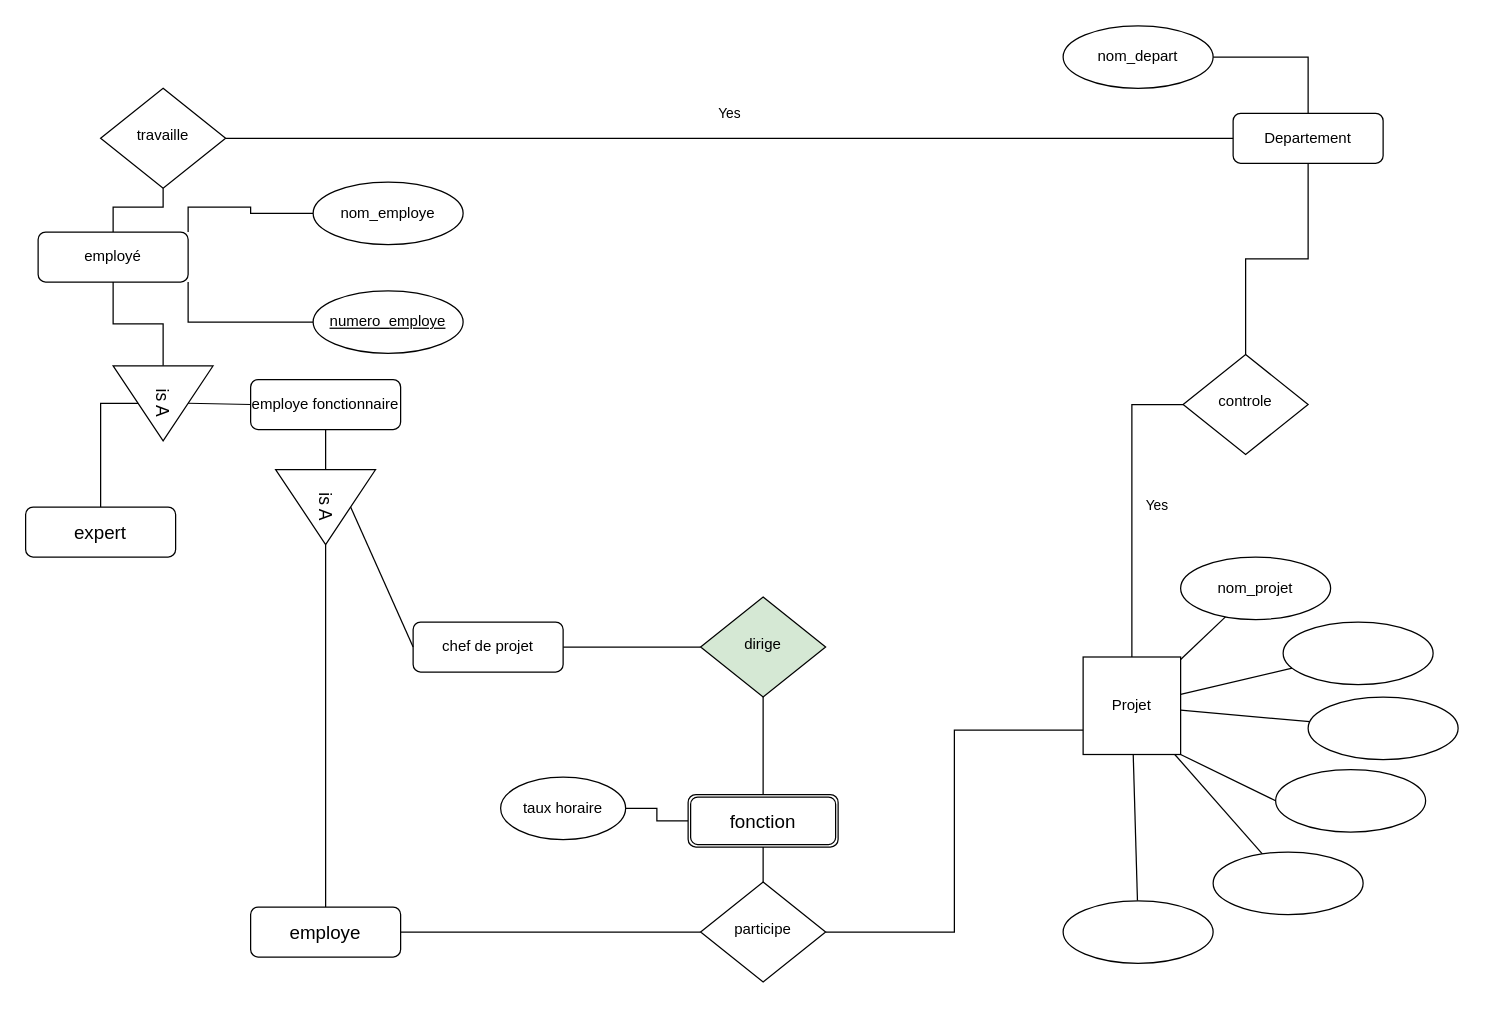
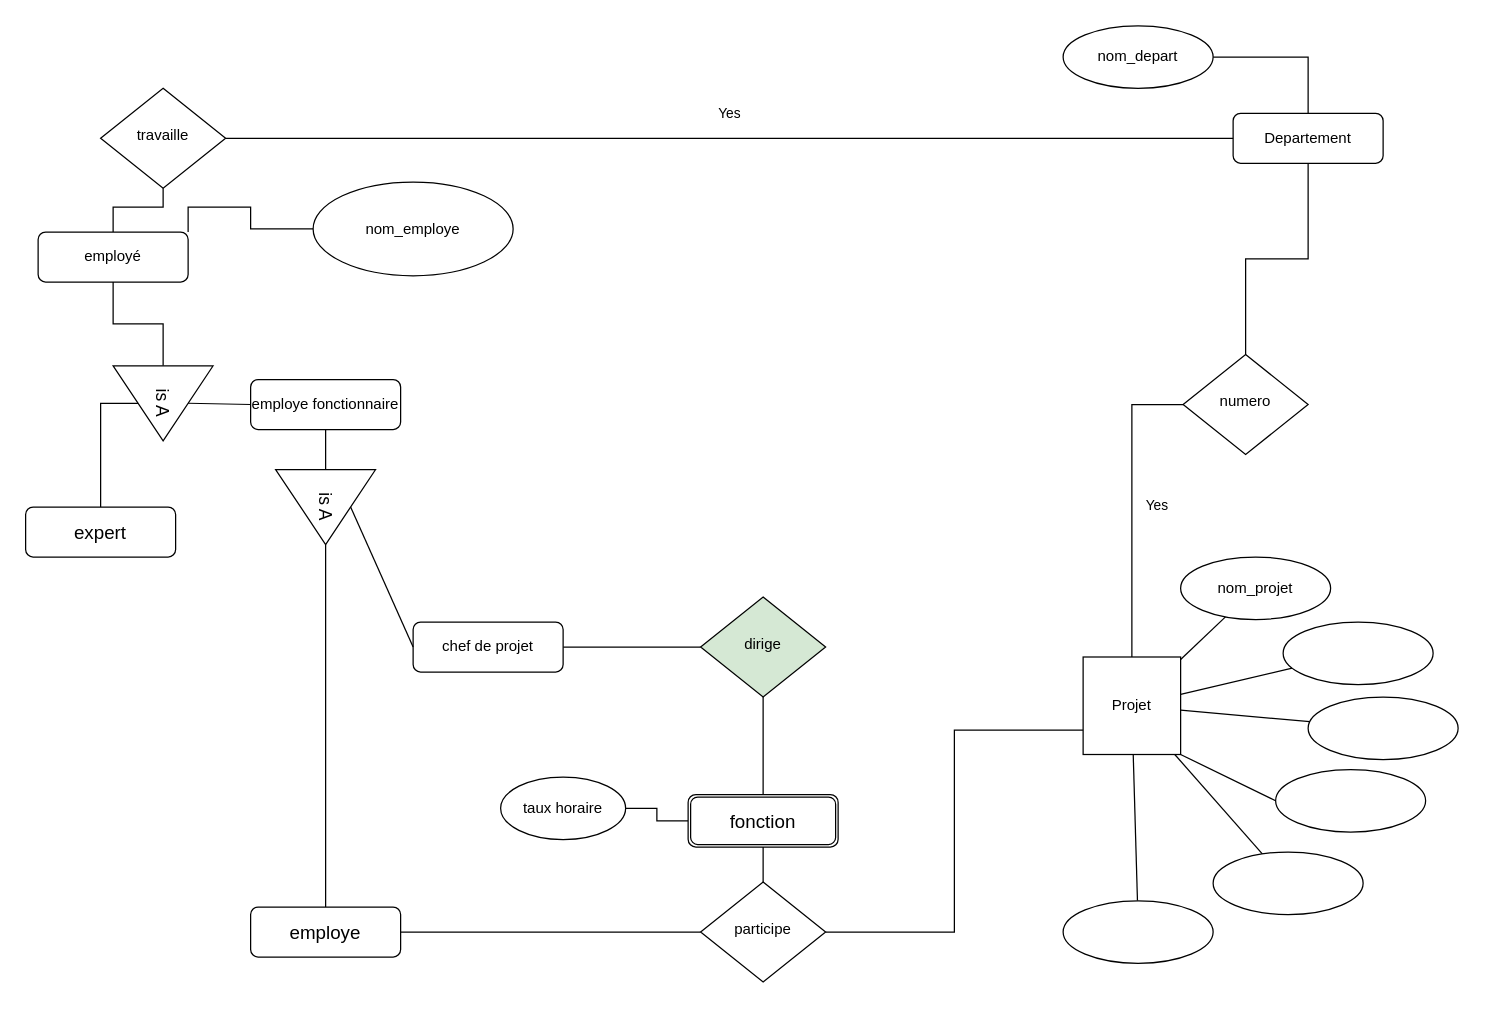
  <mxCell id="0" />
  <mxCell id="1" parent="0" />
  <mxCell id="2" value="" style="rounded=0;html=1;jettySize=auto;orthogonalLoop=1;fontSize=11;endArrow=none;endFill=0;endSize=8;strokeWidth=1;shadow=0;labelBackgroundColor=none;edgeStyle=orthogonalEdgeStyle;" parent="1" source="3" target="5" edge="1"><mxGeometry relative="1" as="geometry" /></mxCell>
  <mxCell id="3" value="Departement" style="rounded=1;whiteSpace=wrap;html=1;fontSize=12;glass=0;strokeWidth=1;shadow=0;" parent="1" vertex="1"><mxGeometry x="986" y="90" width="120" height="40" as="geometry" /></mxCell>
  <mxCell id="4" value="Yes" style="rounded=0;html=1;jettySize=auto;orthogonalLoop=1;fontSize=11;endArrow=none;endFill=0;endSize=8;strokeWidth=1;shadow=0;labelBackgroundColor=none;edgeStyle=orthogonalEdgeStyle;" parent="1" source="5" target="9" edge="1"><mxGeometry y="20" relative="1" as="geometry"><mxPoint as="offset" /><mxPoint x="1046" y="473" as="targetPoint" /></mxGeometry></mxCell>
- <mxCell id="5" value="controle" style="rhombus;whiteSpace=wrap;html=1;shadow=0;fontFamily=Helvetica;fontSize=12;align=center;strokeWidth=1;spacing=6;spacingTop=-4;" parent="1" vertex="1"><mxGeometry x="946" y="283" width="100" height="80" as="geometry" /></mxCell>
+ <mxCell id="5" value="numero" style="rhombus;whiteSpace=wrap;html=1;shadow=0;fontFamily=Helvetica;fontSize=12;align=center;strokeWidth=1;spacing=6;spacingTop=-4;" parent="1" vertex="1"><mxGeometry x="946" y="283" width="100" height="80" as="geometry" /></mxCell>
  <mxCell id="6" value="" style="rounded=0;orthogonalLoop=1;jettySize=auto;html=1;fontSize=15;startArrow=none;startFill=0;endArrow=none;endFill=0;" edge="1" parent="1" source="9" target="12"><mxGeometry relative="1" as="geometry" /></mxCell>
  <mxCell id="7" value="" style="rounded=0;orthogonalLoop=1;jettySize=auto;html=1;fontSize=15;startArrow=none;startFill=0;endArrow=none;endFill=0;" edge="1" parent="1" source="9" target="13"><mxGeometry relative="1" as="geometry" /></mxCell>
  <mxCell id="8" value="" style="rounded=0;orthogonalLoop=1;jettySize=auto;html=1;fontSize=15;startArrow=none;startFill=0;endArrow=none;endFill=0;" edge="1" parent="1" source="9" target="14"><mxGeometry relative="1" as="geometry" /></mxCell>
  <mxCell id="9" value="Projet" style="whiteSpace=wrap;html=1;aspect=fixed;" vertex="1" parent="1"><mxGeometry x="866" y="525" width="78" height="78" as="geometry" /></mxCell>
  <mxCell id="10" value="" style="edgeStyle=none;rounded=0;orthogonalLoop=1;jettySize=auto;html=1;fontSize=15;startArrow=none;startFill=0;endArrow=none;endFill=0;" edge="1" parent="1" source="11" target="9"><mxGeometry relative="1" as="geometry" /></mxCell>
  <mxCell id="11" value="" style="ellipse;whiteSpace=wrap;html=1;" vertex="1" parent="1"><mxGeometry x="1026" y="497" width="120" height="50" as="geometry" /></mxCell>
  <mxCell id="12" value="nom_projet" style="ellipse;whiteSpace=wrap;html=1;" vertex="1" parent="1"><mxGeometry x="944" y="445" width="120" height="50" as="geometry" /></mxCell>
  <mxCell id="13" value="" style="ellipse;whiteSpace=wrap;html=1;" vertex="1" parent="1"><mxGeometry x="1046" y="557" width="120" height="50" as="geometry" /></mxCell>
  <mxCell id="14" value="" style="ellipse;whiteSpace=wrap;html=1;" vertex="1" parent="1"><mxGeometry x="970" y="681" width="120" height="50" as="geometry" /></mxCell>
  <mxCell id="15" value="" style="edgeStyle=none;rounded=0;orthogonalLoop=1;jettySize=auto;html=1;fontSize=15;startArrow=none;startFill=0;endArrow=none;endFill=0;" edge="1" parent="1" source="16" target="9"><mxGeometry relative="1" as="geometry" /></mxCell>
  <mxCell id="16" value="" style="ellipse;whiteSpace=wrap;html=1;" vertex="1" parent="1"><mxGeometry x="850" y="720" width="120" height="50" as="geometry" /></mxCell>
  <mxCell id="17" value="" style="rounded=0;html=1;jettySize=auto;orthogonalLoop=1;fontSize=11;endArrow=none;endFill=0;endSize=8;strokeWidth=1;shadow=0;labelBackgroundColor=none;edgeStyle=orthogonalEdgeStyle;exitX=1;exitY=0.5;exitDx=0;exitDy=0;" edge="1" parent="1" source="33" target="18"><mxGeometry relative="1" as="geometry"><mxPoint x="640" y="537" as="sourcePoint" /></mxGeometry></mxCell>
  <mxCell id="18" value="dirige" style="rhombus;whiteSpace=wrap;html=1;shadow=0;fontFamily=Helvetica;fontSize=12;align=center;strokeWidth=1;spacing=6;spacingTop=-4;fillColor=#d5e8d4;" vertex="1" parent="1"><mxGeometry x="560" y="477" width="100" height="80" as="geometry" /></mxCell>
  <mxCell id="19" value="" style="edgeStyle=orthogonalEdgeStyle;rounded=0;orthogonalLoop=1;jettySize=auto;html=1;fontSize=15;startArrow=none;startFill=0;endArrow=none;endFill=0;" edge="1" parent="1" source="20" target="42"><mxGeometry relative="1" as="geometry" /></mxCell>
  <mxCell id="20" value="taux horaire" style="ellipse;whiteSpace=wrap;html=1;" vertex="1" parent="1"><mxGeometry x="400" y="621" width="100" height="50" as="geometry" /></mxCell>
  <mxCell id="21" value="" style="edgeStyle=orthogonalEdgeStyle;rounded=0;orthogonalLoop=1;jettySize=auto;html=1;fontSize=15;startArrow=none;startFill=0;endArrow=none;endFill=0;" edge="1" parent="1" source="23" target="28"><mxGeometry relative="1" as="geometry" /></mxCell>
  <mxCell id="22" value="" style="edgeStyle=orthogonalEdgeStyle;rounded=0;orthogonalLoop=1;jettySize=auto;html=1;fontSize=15;startArrow=none;startFill=0;endArrow=none;endFill=0;" edge="1" parent="1" source="23" target="25"><mxGeometry relative="1" as="geometry" /></mxCell>
  <mxCell id="23" value="employé" style="rounded=1;whiteSpace=wrap;html=1;fontSize=12;glass=0;strokeWidth=1;shadow=0;" vertex="1" parent="1"><mxGeometry x="30" y="185" width="120" height="40" as="geometry" /></mxCell>
  <mxCell id="24" value="Yes" style="rounded=0;html=1;jettySize=auto;orthogonalLoop=1;fontSize=11;endArrow=none;endFill=0;endSize=8;strokeWidth=1;shadow=0;labelBackgroundColor=none;edgeStyle=orthogonalEdgeStyle;entryX=0;entryY=0.5;entryDx=0;entryDy=0;" edge="1" parent="1" source="25" target="3"><mxGeometry y="20" relative="1" as="geometry"><mxPoint as="offset" /><mxPoint x="140" y="575" as="targetPoint" /></mxGeometry></mxCell>
  <mxCell id="25" value="travaille" style="rhombus;whiteSpace=wrap;html=1;shadow=0;fontFamily=Helvetica;fontSize=12;align=center;strokeWidth=1;spacing=6;spacingTop=-4;" vertex="1" parent="1"><mxGeometry x="80" y="70" width="100" height="80" as="geometry" /></mxCell>
  <mxCell id="26" value="" style="ellipse;whiteSpace=wrap;html=1;" vertex="1" parent="1"><mxGeometry x="1020" y="615" width="120" height="50" as="geometry" /></mxCell>
  <mxCell id="27" value="" style="endArrow=none;html=1;rounded=0;entryX=1;entryY=1;entryDx=0;entryDy=0;exitX=0;exitY=0.5;exitDx=0;exitDy=0;" edge="1" parent="1" source="26" target="9"><mxGeometry width="50" height="50" relative="1" as="geometry"><mxPoint x="-30" y="625" as="sourcePoint" /><mxPoint x="180" y="595" as="targetPoint" /></mxGeometry></mxCell>
  <mxCell id="28" value="&lt;font style=&quot;font-size: 14px ; line-height: 1&quot;&gt;is A&lt;/font&gt;" style="triangle;whiteSpace=wrap;html=1;rotation=90;" vertex="1" parent="1"><mxGeometry x="100" y="282" width="60" height="80" as="geometry" /></mxCell>
  <mxCell id="29" value="&lt;font style=&quot;font-size: 15px&quot;&gt;expert&lt;/font&gt;" style="rounded=1;whiteSpace=wrap;html=1;fontSize=12;glass=0;strokeWidth=1;shadow=0;" vertex="1" parent="1"><mxGeometry x="20" y="405" width="120" height="40" as="geometry" /></mxCell>
  <mxCell id="30" value="employe fonctionnaire" style="rounded=1;whiteSpace=wrap;html=1;fontSize=12;glass=0;strokeWidth=1;shadow=0;" vertex="1" parent="1"><mxGeometry x="200" y="303" width="120" height="40" as="geometry" /></mxCell>
  <mxCell id="31" value="&lt;font style=&quot;font-size: 14px ; line-height: 1&quot;&gt;is A&lt;/font&gt;" style="triangle;whiteSpace=wrap;html=1;rotation=90;" vertex="1" parent="1"><mxGeometry x="230" y="365" width="60" height="80" as="geometry" /></mxCell>
  <mxCell id="32" value="&lt;font style=&quot;font-size: 15px&quot;&gt;employe&lt;/font&gt;" style="rounded=1;whiteSpace=wrap;html=1;fontSize=12;glass=0;strokeWidth=1;shadow=0;" vertex="1" parent="1"><mxGeometry x="200" y="725" width="120" height="40" as="geometry" /></mxCell>
  <mxCell id="33" value="chef de projet" style="rounded=1;whiteSpace=wrap;html=1;fontSize=12;glass=0;strokeWidth=1;shadow=0;" vertex="1" parent="1"><mxGeometry x="330" y="497" width="120" height="40" as="geometry" /></mxCell>
  <mxCell id="34" value="" style="endArrow=none;startArrow=none;html=1;rounded=0;fontSize=15;exitX=0.5;exitY=0;exitDx=0;exitDy=0;entryX=0;entryY=0.5;entryDx=0;entryDy=0;startFill=0;endFill=0;" edge="1" parent="1" source="28" target="30"><mxGeometry width="50" height="50" relative="1" as="geometry"><mxPoint x="610" y="425" as="sourcePoint" /><mxPoint x="660" y="375" as="targetPoint" /></mxGeometry></mxCell>
  <mxCell id="35" value="" style="endArrow=none;html=1;rounded=0;fontSize=15;entryX=0.5;entryY=1;entryDx=0;entryDy=0;exitX=0.5;exitY=0;exitDx=0;exitDy=0;" edge="1" parent="1" source="29" target="28"><mxGeometry width="50" height="50" relative="1" as="geometry"><mxPoint x="60" y="405" as="sourcePoint" /><mxPoint x="70" y="337" as="targetPoint" /><Array as="points"><mxPoint x="80" y="322" /></Array></mxGeometry></mxCell>
  <mxCell id="36" value="" style="endArrow=none;html=1;rounded=0;fontSize=15;exitX=0.5;exitY=0;exitDx=0;exitDy=0;entryX=0;entryY=0.5;entryDx=0;entryDy=0;" edge="1" parent="1" source="31" target="33"><mxGeometry width="50" height="50" relative="1" as="geometry"><mxPoint x="610" y="517" as="sourcePoint" /><mxPoint x="660" y="467" as="targetPoint" /></mxGeometry></mxCell>
  <mxCell id="37" value="" style="endArrow=none;html=1;rounded=0;fontSize=15;exitX=1;exitY=0.5;exitDx=0;exitDy=0;entryX=0.5;entryY=0;entryDx=0;entryDy=0;" edge="1" parent="1" source="31" target="32"><mxGeometry width="50" height="50" relative="1" as="geometry"><mxPoint x="610" y="517" as="sourcePoint" /><mxPoint x="660" y="467" as="targetPoint" /></mxGeometry></mxCell>
  <mxCell id="38" value="participe" style="rhombus;whiteSpace=wrap;html=1;shadow=0;fontFamily=Helvetica;fontSize=12;align=center;strokeWidth=1;spacing=6;spacingTop=-4;" vertex="1" parent="1"><mxGeometry x="560" y="705" width="100" height="80" as="geometry" /></mxCell>
  <mxCell id="39" value="" style="endArrow=none;html=1;rounded=0;fontSize=15;entryX=1;entryY=0.5;entryDx=0;entryDy=0;exitX=0;exitY=0.75;exitDx=0;exitDy=0;edgeStyle=orthogonalEdgeStyle;" edge="1" parent="1" target="38" source="9"><mxGeometry width="50" height="50" relative="1" as="geometry"><mxPoint x="866" y="851" as="sourcePoint" /><mxPoint x="590" y="733" as="targetPoint" /></mxGeometry></mxCell>
  <mxCell id="40" value="" style="edgeStyle=orthogonalEdgeStyle;rounded=0;orthogonalLoop=1;jettySize=auto;html=1;fontSize=15;startArrow=none;startFill=0;endArrow=none;endFill=0;" edge="1" parent="1" source="42" target="38"><mxGeometry relative="1" as="geometry" /></mxCell>
  <mxCell id="41" value="" style="edgeStyle=orthogonalEdgeStyle;rounded=0;orthogonalLoop=1;jettySize=auto;html=1;fontSize=15;startArrow=none;startFill=0;endArrow=none;endFill=0;" edge="1" parent="1" source="42" target="18"><mxGeometry relative="1" as="geometry" /></mxCell>
  <mxCell id="42" value="fonction" style="shape=ext;double=1;rounded=1;whiteSpace=wrap;html=1;fontSize=15;" vertex="1" parent="1"><mxGeometry x="550" y="635" width="120" height="42" as="geometry" /></mxCell>
  <mxCell id="43" value="" style="endArrow=none;html=1;rounded=0;fontSize=15;exitX=1;exitY=0.5;exitDx=0;exitDy=0;entryX=0;entryY=0.5;entryDx=0;entryDy=0;" edge="1" parent="1" source="32" target="38"><mxGeometry width="50" height="50" relative="1" as="geometry"><mxPoint x="540" y="672" as="sourcePoint" /><mxPoint x="590" y="622" as="targetPoint" /></mxGeometry></mxCell>
  <mxCell id="44" value="" style="endArrow=none;html=1;rounded=0;fontSize=15;entryX=0.5;entryY=1;entryDx=0;entryDy=0;exitX=0;exitY=0.5;exitDx=0;exitDy=0;" edge="1" parent="1" source="31" target="30"><mxGeometry width="50" height="50" relative="1" as="geometry"><mxPoint x="540" y="475" as="sourcePoint" /><mxPoint x="590" y="425" as="targetPoint" /></mxGeometry></mxCell>
  <mxCell id="45" style="edgeStyle=orthogonalEdgeStyle;rounded=0;orthogonalLoop=1;jettySize=auto;html=1;fontSize=15;startArrow=none;startFill=0;endArrow=none;endFill=0;" edge="1" parent="1" source="46" target="3"><mxGeometry relative="1" as="geometry" /></mxCell>
  <mxCell id="46" value="nom_depart" style="ellipse;whiteSpace=wrap;html=1;" vertex="1" parent="1"><mxGeometry x="850" y="20" width="120" height="50" as="geometry" /></mxCell>
  <mxCell id="47" style="edgeStyle=orthogonalEdgeStyle;rounded=0;orthogonalLoop=1;jettySize=auto;html=1;entryX=1;entryY=0;entryDx=0;entryDy=0;fontSize=15;startArrow=none;startFill=0;endArrow=none;endFill=0;" edge="1" parent="1" source="48" target="23"><mxGeometry relative="1" as="geometry" /></mxCell>
- <mxCell id="48" value="nom_employe" style="ellipse;whiteSpace=wrap;html=1;" vertex="1" parent="1"><mxGeometry x="250" y="145" width="120" height="50" as="geometry" /></mxCell>
- <mxCell id="49" style="edgeStyle=orthogonalEdgeStyle;rounded=0;orthogonalLoop=1;jettySize=auto;html=1;exitX=0;exitY=0.5;exitDx=0;exitDy=0;entryX=1;entryY=1;entryDx=0;entryDy=0;fontSize=15;startArrow=none;startFill=0;endArrow=none;endFill=0;" edge="1" parent="1" source="50" target="23"><mxGeometry relative="1" as="geometry" /></mxCell>
- <mxCell id="50" value="&lt;u&gt;numero_employe&lt;/u&gt;" style="ellipse;whiteSpace=wrap;html=1;" vertex="1" parent="1"><mxGeometry x="250" y="232" width="120" height="50" as="geometry" /></mxCell>
+ <mxCell id="48" value="nom_employe" style="ellipse;whiteSpace=wrap;html=1;" vertex="1" parent="1"><mxGeometry x="250" y="145" width="160" height="75" as="geometry" /></mxCell>
